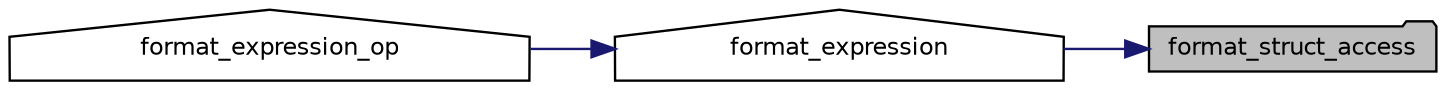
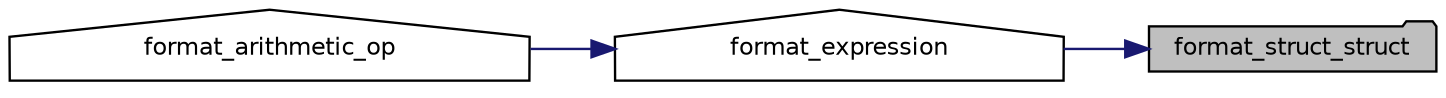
  digraph {
    rankdir=RL
    node [color=black fillcolor=white fontname=Helvetica fontsize=10 shape=house style=filled]
    edge [color=midnightblue dir=back fontname=Helvetica fontsize=10 labelfontname=Helvetica labelfontsize=10 style=solid]
-   n1 [fillcolor=grey75 fontcolor=black height=0.2 label=format_struct_access shape=folder width=0.4]
+   n1 [fillcolor=grey75 fontcolor=black height=0.2 label=format_struct_struct shape=folder width=0.4]
    n2 [height=0.2 label=format_expression width=0.4]
-   n3 [height=0.2 label=format_expression_op width=0.4]
+   n3 [height=0.2 label=format_arithmetic_op width=0.4]
    n1 -> n2
    n2 -> n3
  }
